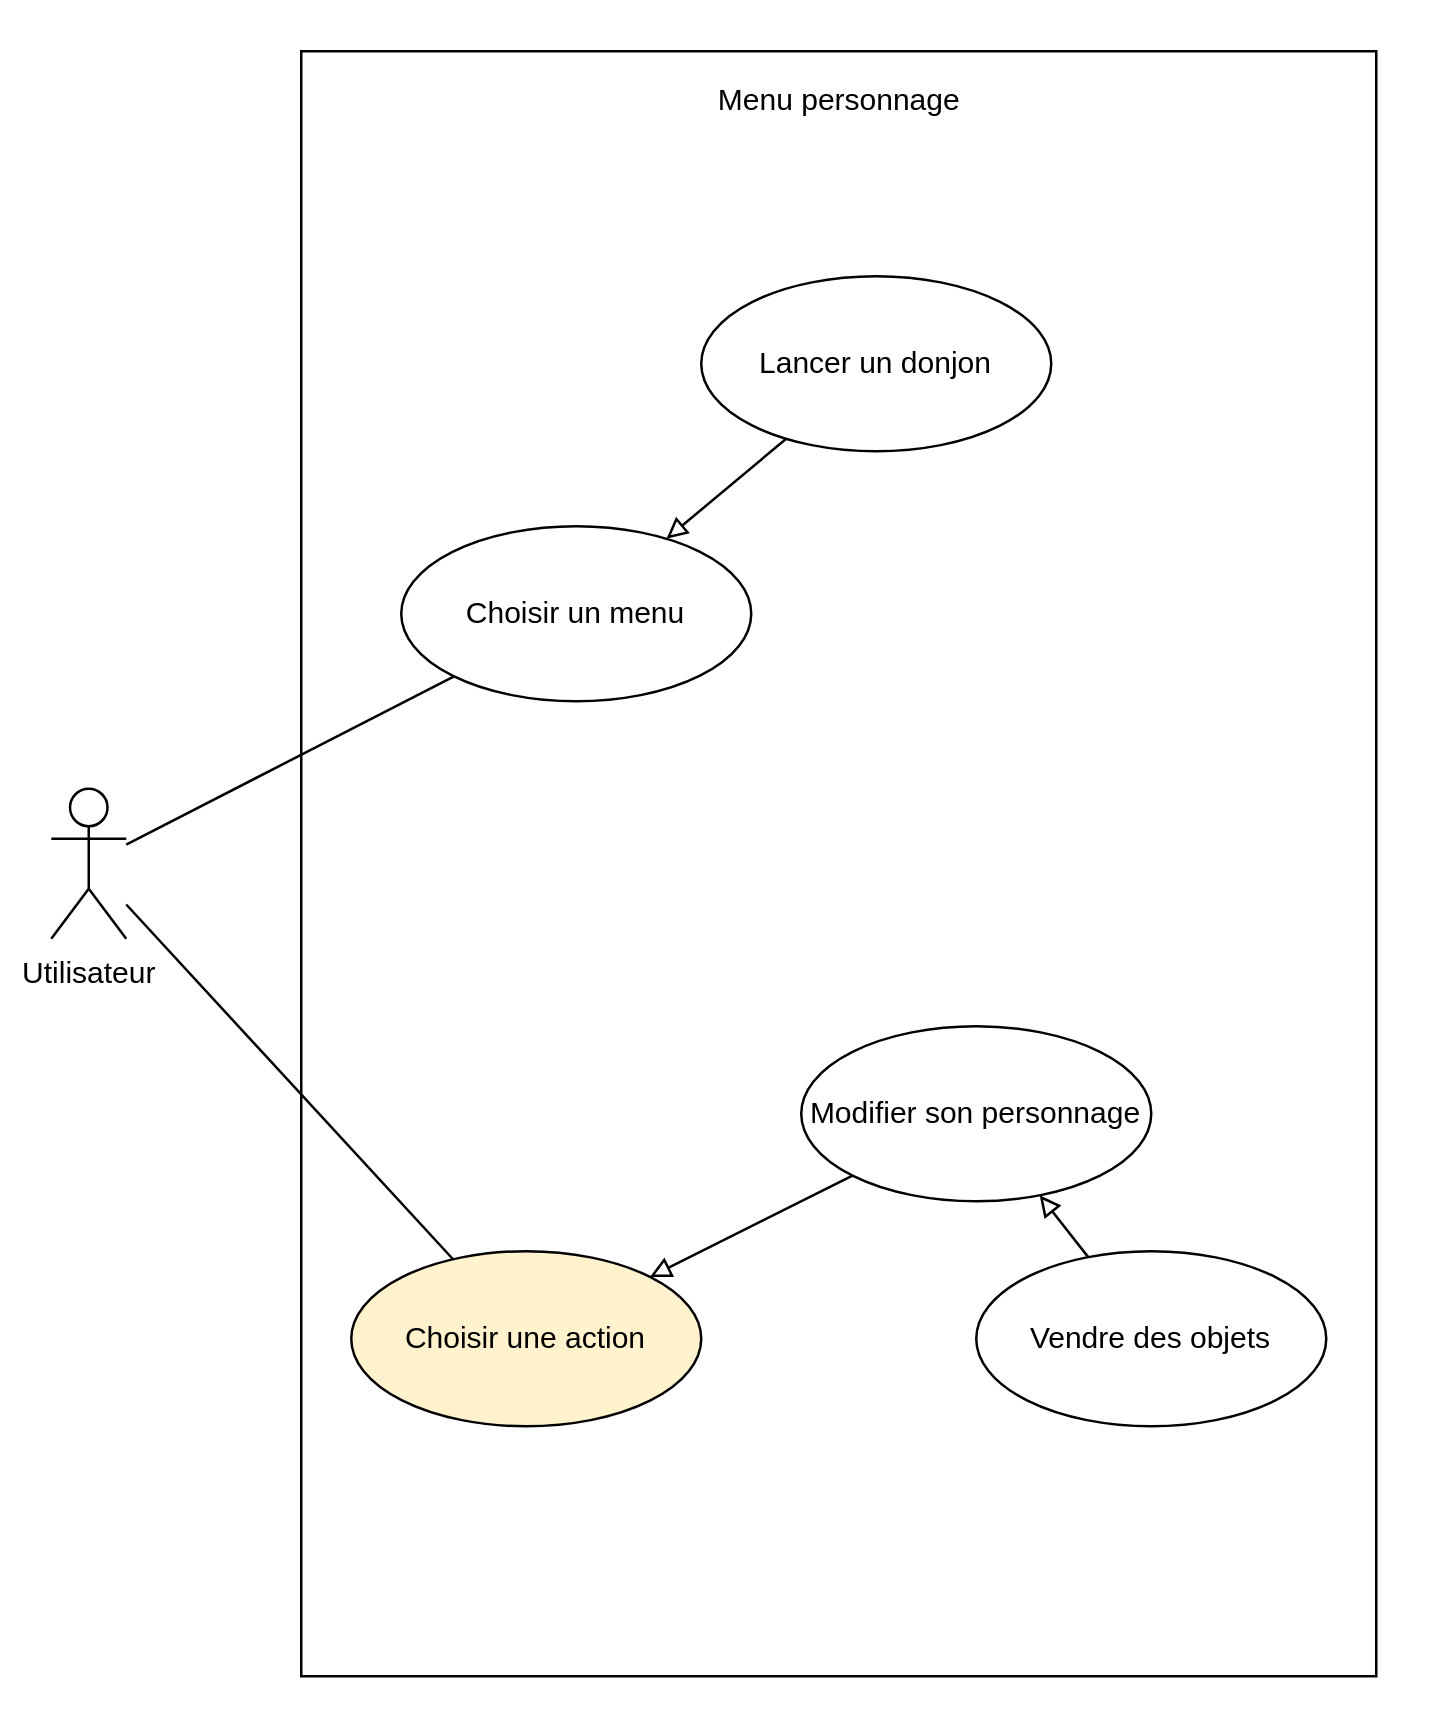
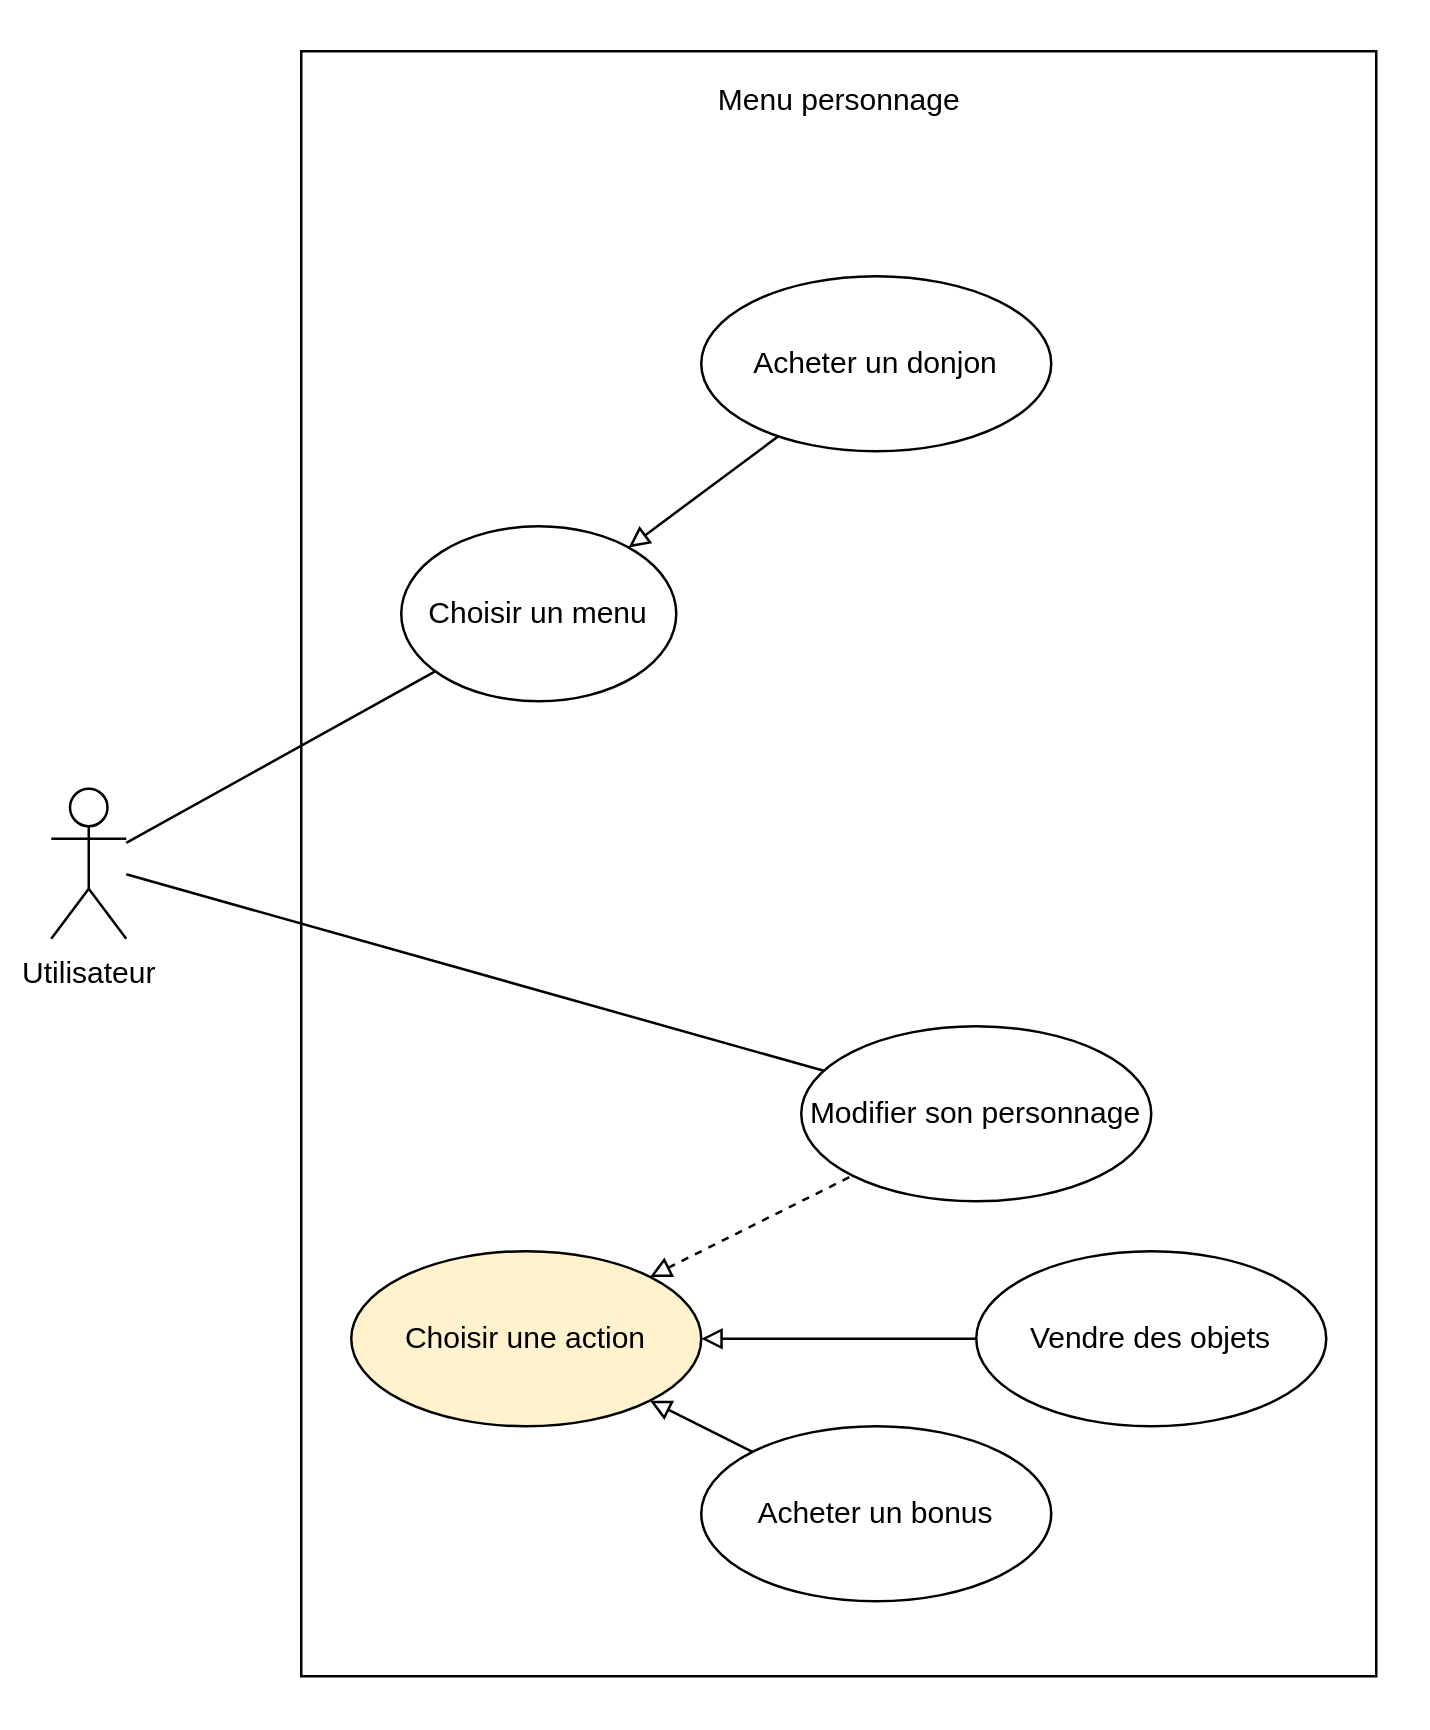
  <mxCell id="0" />
  <mxCell id="1" parent="0" />
  <mxCell id="2" value="" style="rounded=0;whiteSpace=wrap;html=1;" parent="1" vertex="1"><mxGeometry x="120" y="20" width="430" height="650" as="geometry" /></mxCell>
  <mxCell id="3" style="edgeStyle=none;rounded=0;orthogonalLoop=1;jettySize=auto;html=1;endArrow=none;endFill=0;" parent="1" source="5" target="9" edge="1"><mxGeometry relative="1" as="geometry" /></mxCell>
- <mxCell id="4" style="rounded=0;orthogonalLoop=1;jettySize=auto;html=1;endArrow=none;endFill=0;" parent="1" source="5" target="11" edge="1"><mxGeometry relative="1" as="geometry" /></mxCell>
+ <mxCell id="4" style="rounded=0;orthogonalLoop=1;jettySize=auto;html=1;endArrow=none;endFill=0;" parent="1" source="5" target="12" edge="1"><mxGeometry relative="1" as="geometry" /></mxCell>
  <mxCell id="5" value="Utilisateur" style="shape=umlActor;verticalLabelPosition=bottom;verticalAlign=top;html=1;outlineConnect=0;" parent="1" vertex="1"><mxGeometry x="20" y="315" width="30" height="60" as="geometry" /></mxCell>
- <mxCell id="6" value="Lancer un donjon" style="ellipse;whiteSpace=wrap;html=1;" parent="1" vertex="1"><mxGeometry x="280" y="110" width="140" height="70" as="geometry" /></mxCell>
+ <mxCell id="6" value="Acheter un donjon" style="ellipse;whiteSpace=wrap;html=1;" parent="1" vertex="1"><mxGeometry x="280" y="110" width="140" height="70" as="geometry" /></mxCell>
  <mxCell id="7" value="Menu personnage" style="text;html=1;align=center;verticalAlign=middle;resizable=0;points=[];autosize=1;strokeColor=none;" parent="1" vertex="1"><mxGeometry x="280" y="30" width="110" height="20" as="geometry" /></mxCell>
  <mxCell id="8" style="edgeStyle=none;rounded=0;orthogonalLoop=1;jettySize=auto;html=1;startArrow=block;startFill=0;endArrow=none;endFill=0;" parent="1" source="9" target="6" edge="1"><mxGeometry relative="1" as="geometry"><mxPoint x="400.952" y="230.754" as="targetPoint" /></mxGeometry></mxCell>
- <mxCell id="9" value="Choisir un menu" style="ellipse;whiteSpace=wrap;html=1;" parent="1" vertex="1"><mxGeometry x="160" y="210" width="140" height="70" as="geometry" /></mxCell>
- <mxCell id="10" style="edgeStyle=none;rounded=0;orthogonalLoop=1;jettySize=auto;html=1;endArrow=none;endFill=0;startArrow=block;startFill=0;" parent="1" source="11" target="12" edge="1"><mxGeometry relative="1" as="geometry" /></mxCell>
+ <mxCell id="9" value="Choisir un menu" style="ellipse;whiteSpace=wrap;html=1;" parent="1" vertex="1"><mxGeometry x="160" y="210" width="110" height="70" as="geometry" /></mxCell>
+ <mxCell id="10" style="edgeStyle=none;rounded=0;orthogonalLoop=1;jettySize=auto;html=1;endArrow=none;endFill=0;startArrow=block;startFill=0;dashed=1;" parent="1" source="11" target="12" edge="1"><mxGeometry relative="1" as="geometry" /></mxCell>
  <mxCell id="11" value="Choisir une action" style="ellipse;whiteSpace=wrap;html=1;fillColor=#fff2cc;" parent="1" vertex="1"><mxGeometry x="140" y="500" width="140" height="70" as="geometry" /></mxCell>
  <mxCell id="12" value="Modifier son personnage" style="ellipse;whiteSpace=wrap;html=1;" parent="1" vertex="1"><mxGeometry x="320" y="410" width="140" height="70" as="geometry" /></mxCell>
- <mxCell id="13" style="rounded=0;orthogonalLoop=1;jettySize=auto;html=1;endArrow=block;endFill=0;" parent="1" source="14" target="12" edge="1"><mxGeometry relative="1" as="geometry" /></mxCell>
+ <mxCell id="13" style="rounded=0;orthogonalLoop=1;jettySize=auto;html=1;endArrow=block;endFill=0;" parent="1" source="14" target="11" edge="1"><mxGeometry relative="1" as="geometry" /></mxCell>
  <mxCell id="14" value="Vendre des objets" style="ellipse;whiteSpace=wrap;html=1;" parent="1" vertex="1"><mxGeometry x="390" y="500" width="140" height="70" as="geometry" /></mxCell>
+ <mxCell id="15" style="edgeStyle=none;rounded=0;orthogonalLoop=1;jettySize=auto;html=1;endArrow=block;endFill=0;" parent="1" source="16" target="11" edge="1"><mxGeometry relative="1" as="geometry" /></mxCell>
+ <mxCell id="16" value="Acheter un bonus" style="ellipse;whiteSpace=wrap;html=1;" parent="1" vertex="1"><mxGeometry x="280" y="570" width="140" height="70" as="geometry" /></mxCell>
